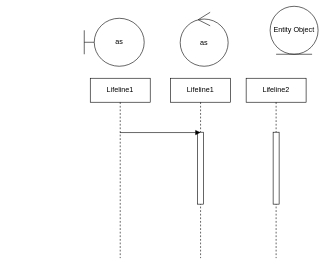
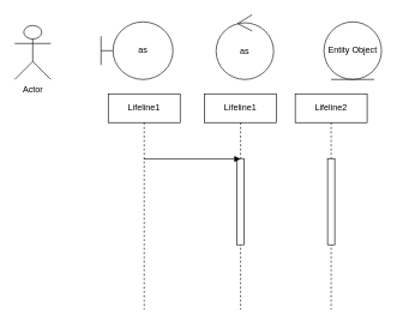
  <mxCell id="0" />
  <mxCell id="1" parent="0" />
+ <mxCell id="2" value="Actor" style="shape=umlActor;verticalLabelPosition=bottom;verticalAlign=top;html=1;" vertex="1" parent="1"><mxGeometry x="20" y="35" width="50" height="75" as="geometry" /></mxCell>
  <mxCell id="3" value="as" style="shape=umlBoundary;whiteSpace=wrap;html=1;" vertex="1" parent="1"><mxGeometry x="140" y="30" width="100" height="80" as="geometry" /></mxCell>
- <mxCell id="4" value="Entity Object" style="ellipse;shape=umlEntity;whiteSpace=wrap;html=1;" vertex="1" parent="1"><mxGeometry x="450" y="10" width="80" height="80" as="geometry" /></mxCell>
+ <mxCell id="4" value="Entity Object" style="ellipse;shape=umlEntity;whiteSpace=wrap;html=1;" vertex="1" parent="1"><mxGeometry x="450" y="30" width="80" height="80" as="geometry" /></mxCell>
  <mxCell id="5" value="as" style="ellipse;shape=umlControl;whiteSpace=wrap;html=1;" vertex="1" parent="1"><mxGeometry x="300" y="20" width="80" height="90" as="geometry" /></mxCell>
  <mxCell id="6" value="Lifeline1" style="shape=umlLifeline;perimeter=lifelinePerimeter;whiteSpace=wrap;html=1;container=1;collapsible=0;recursiveResize=0;outlineConnect=0;" vertex="1" parent="1"><mxGeometry x="150" y="130" width="100" height="300" as="geometry" /></mxCell>
  <mxCell id="7" value="Lifeline2" style="shape=umlLifeline;perimeter=lifelinePerimeter;whiteSpace=wrap;html=1;container=1;collapsible=0;recursiveResize=0;outlineConnect=0;" vertex="1" parent="1"><mxGeometry x="410" y="130" width="100" height="300" as="geometry" /></mxCell>
  <mxCell id="8" value="Lifeline1" style="shape=umlLifeline;perimeter=lifelinePerimeter;whiteSpace=wrap;html=1;container=1;collapsible=0;recursiveResize=0;outlineConnect=0;" vertex="1" parent="1"><mxGeometry x="284" y="130" width="100" height="300" as="geometry" /></mxCell>
  <mxCell id="9" value="" style="html=1;points=[];perimeter=orthogonalPerimeter;" vertex="1" parent="8"><mxGeometry x="45" y="90" width="10" height="120" as="geometry" /></mxCell>
  <mxCell id="10" value="" style="html=1;verticalAlign=bottom;labelBackgroundColor=none;endArrow=block;endFill=1;entryX=0.486;entryY=0.005;entryDx=0;entryDy=0;entryPerimeter=0;" edge="1" parent="1" source="6" target="9"><mxGeometry width="160" relative="1" as="geometry"><mxPoint x="210" y="220" as="sourcePoint" /><mxPoint x="340" y="220" as="targetPoint" /></mxGeometry></mxCell>
  <mxCell id="11" value="" style="html=1;points=[];perimeter=orthogonalPerimeter;" vertex="1" parent="1"><mxGeometry x="455" y="220" width="10" height="120" as="geometry" /></mxCell>
